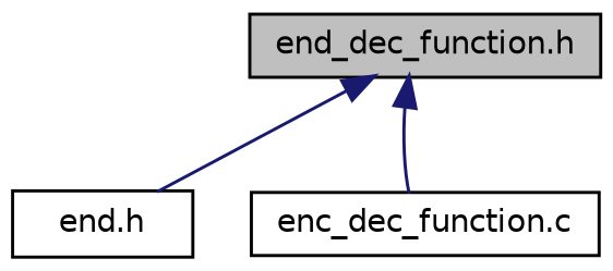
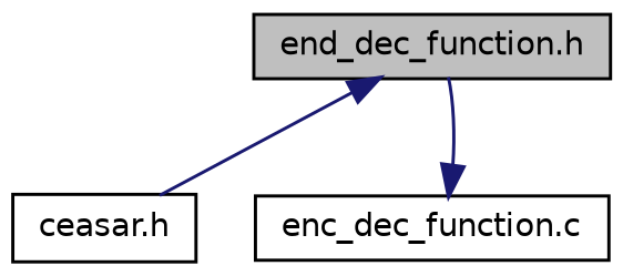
  digraph {
    node [color=black fillcolor=white fontname=Helvetica fontsize=10 shape=record style=filled]
    edge [color=midnightblue dir=back fontname=Helvetica fontsize=10 labelfontname=Helvetica labelfontsize=10 style=solid]
    n1 [fillcolor=grey75 fontcolor=black height=0.2 label="end_dec_function.h" width=0.4]
-   n2 [height=0.2 label="end.h" width=0.4]
+   n2 [height=0.2 label="ceasar.h" width=0.4]
    n3 [height=0.2 label="enc_dec_function.c" width=0.4]
    n1 -> n2
-   n1 -> n3
+   n3 -> n1
  }
